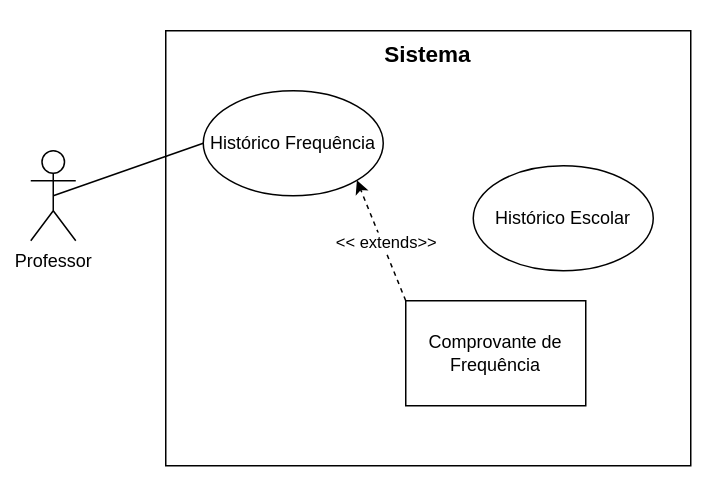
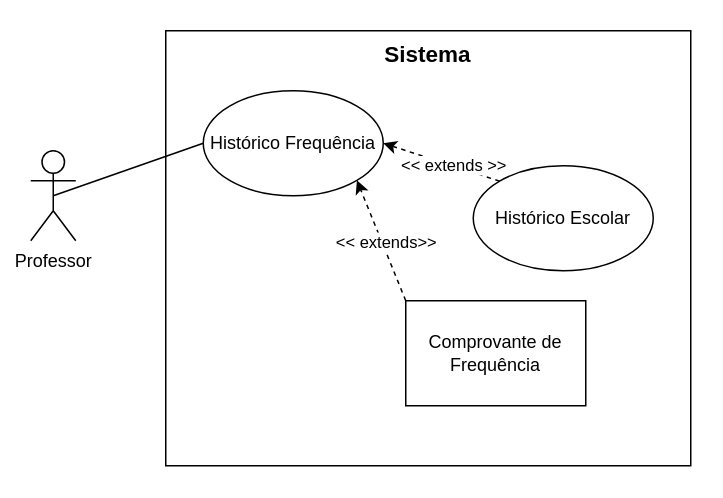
  <mxCell id="0" />
  <mxCell id="1" parent="0" />
  <mxCell id="2" value="Professor" style="shape=umlActor;verticalLabelPosition=bottom;verticalAlign=top;html=1;outlineConnect=0;" parent="1" vertex="1"><mxGeometry x="20" y="100" width="30" height="60" as="geometry" /></mxCell>
  <mxCell id="3" value="" style="rounded=0;whiteSpace=wrap;html=1;" parent="1" vertex="1"><mxGeometry x="110" y="20" width="350" height="290" as="geometry" /></mxCell>
  <mxCell id="4" value="&lt;b&gt;&lt;font style=&quot;font-size: 15px;&quot;&gt;Sistema&lt;/font&gt;&lt;/b&gt;" style="text;html=1;align=center;verticalAlign=middle;whiteSpace=wrap;rounded=0;" parent="1" vertex="1"><mxGeometry x="255" y="20" width="60" height="30" as="geometry" /></mxCell>
  <mxCell id="5" value="Histórico Frequência" style="ellipse;whiteSpace=wrap;html=1;" parent="1" vertex="1"><mxGeometry x="135" y="60" width="120" height="70" as="geometry" /></mxCell>
  <mxCell id="6" value="Histórico Escolar" style="ellipse;whiteSpace=wrap;html=1;" parent="1" vertex="1"><mxGeometry x="315" y="110" width="120" height="70" as="geometry" /></mxCell>
  <mxCell id="7" value="" style="endArrow=none;html=1;rounded=0;exitX=0.5;exitY=0.5;exitDx=0;exitDy=0;exitPerimeter=0;entryX=0;entryY=0.5;entryDx=0;entryDy=0;" parent="1" source="2" target="5" edge="1"><mxGeometry width="50" height="50" relative="1" as="geometry"><mxPoint x="30" y="330" as="sourcePoint" /><mxPoint x="80" y="280" as="targetPoint" /></mxGeometry></mxCell>
  <mxCell id="8" value="Comprovante de Frequência" style="whiteSpace=wrap;html=1;rounded=0;" parent="1" vertex="1"><mxGeometry x="270" y="200" width="120" height="70" as="geometry" /></mxCell>
+ <mxCell id="9" value="" style="endArrow=classic;html=1;rounded=0;exitX=0;exitY=0;exitDx=0;exitDy=0;entryX=1;entryY=0.5;entryDx=0;entryDy=0;dashed=1;" parent="1" source="6" target="5" edge="1"><mxGeometry width="50" height="50" relative="1" as="geometry"><mxPoint x="10" y="420" as="sourcePoint" /><mxPoint x="60" y="370" as="targetPoint" /></mxGeometry></mxCell>
+ <mxCell id="10" value="&amp;lt;&amp;lt; extends &amp;gt;&amp;gt;" style="edgeLabel;html=1;align=center;verticalAlign=middle;resizable=0;points=[];" parent="9" vertex="1" connectable="0"><mxGeometry x="-0.179" y="-1" relative="1" as="geometry"><mxPoint as="offset" /></mxGeometry></mxCell>
  <mxCell id="11" value="" style="endArrow=classic;html=1;rounded=0;exitX=0;exitY=0;exitDx=0;exitDy=0;entryX=1;entryY=1;entryDx=0;entryDy=0;dashed=1;" parent="1" source="8" target="5" edge="1"><mxGeometry width="50" height="50" relative="1" as="geometry"><mxPoint x="343" y="130" as="sourcePoint" /><mxPoint x="265" y="105" as="targetPoint" /></mxGeometry></mxCell>
  <mxCell id="12" value="&amp;lt;&amp;lt; extends&amp;gt;&amp;gt;" style="edgeLabel;html=1;align=center;verticalAlign=middle;resizable=0;points=[];" parent="11" vertex="1" connectable="0"><mxGeometry x="-0.023" y="-2" relative="1" as="geometry"><mxPoint as="offset" /></mxGeometry></mxCell>
